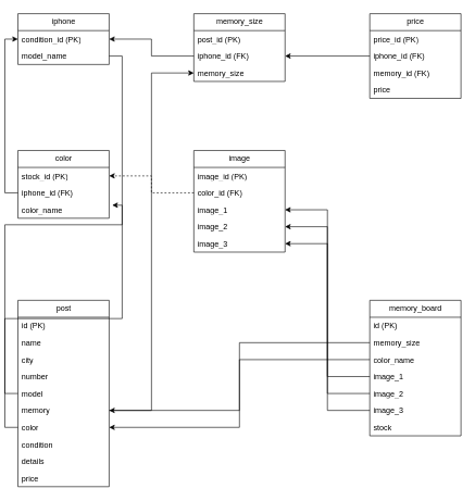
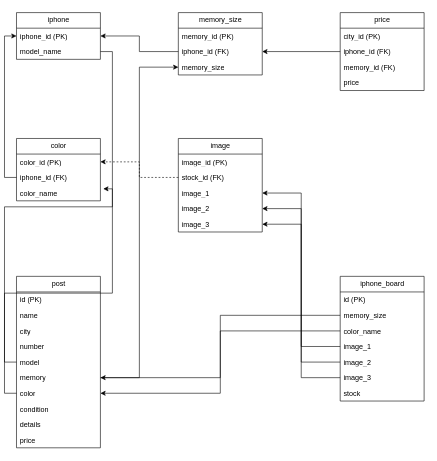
  <mxCell id="0" />
  <mxCell id="1" parent="0" />
  <mxCell id="2" value="iphone" style="swimlane;fontStyle=0;childLayout=stackLayout;horizontal=1;startSize=26;fillColor=none;horizontalStack=0;resizeParent=1;resizeParentMax=0;resizeLast=0;collapsible=1;marginBottom=0;html=1;" vertex="1" parent="1"><mxGeometry x="20" y="20" width="140" height="78" as="geometry" /></mxCell>
- <mxCell id="3" value="condition_id (PK)" style="text;strokeColor=none;fillColor=none;align=left;verticalAlign=top;spacingLeft=4;spacingRight=4;overflow=hidden;rotatable=0;points=[[0,0.5],[1,0.5]];portConstraint=eastwest;whiteSpace=wrap;html=1;" vertex="1" parent="2"><mxGeometry y="26" width="140" height="26" as="geometry" /></mxCell>
+ <mxCell id="3" value="iphone_id (PK)" style="text;strokeColor=none;fillColor=none;align=left;verticalAlign=top;spacingLeft=4;spacingRight=4;overflow=hidden;rotatable=0;points=[[0,0.5],[1,0.5]];portConstraint=eastwest;whiteSpace=wrap;html=1;" vertex="1" parent="2"><mxGeometry y="26" width="140" height="26" as="geometry" /></mxCell>
  <mxCell id="4" value="model_name" style="text;strokeColor=none;fillColor=none;align=left;verticalAlign=top;spacingLeft=4;spacingRight=4;overflow=hidden;rotatable=0;points=[[0,0.5],[1,0.5]];portConstraint=eastwest;whiteSpace=wrap;html=1;" vertex="1" parent="2"><mxGeometry y="52" width="140" height="26" as="geometry" /></mxCell>
  <mxCell id="5" value="memory_size" style="swimlane;fontStyle=0;childLayout=stackLayout;horizontal=1;startSize=26;fillColor=none;horizontalStack=0;resizeParent=1;resizeParentMax=0;resizeLast=0;collapsible=1;marginBottom=0;html=1;" vertex="1" parent="1"><mxGeometry x="290" y="20" width="140" height="104" as="geometry" /></mxCell>
- <mxCell id="6" value="post_id (PK)" style="text;strokeColor=none;fillColor=none;align=left;verticalAlign=top;spacingLeft=4;spacingRight=4;overflow=hidden;rotatable=0;points=[[0,0.5],[1,0.5]];portConstraint=eastwest;whiteSpace=wrap;html=1;" vertex="1" parent="5"><mxGeometry y="26" width="140" height="26" as="geometry" /></mxCell>
+ <mxCell id="6" value="memory_id (PK)" style="text;strokeColor=none;fillColor=none;align=left;verticalAlign=top;spacingLeft=4;spacingRight=4;overflow=hidden;rotatable=0;points=[[0,0.5],[1,0.5]];portConstraint=eastwest;whiteSpace=wrap;html=1;" vertex="1" parent="5"><mxGeometry y="26" width="140" height="26" as="geometry" /></mxCell>
  <mxCell id="7" value="iphone_id (FK)" style="text;strokeColor=none;fillColor=none;align=left;verticalAlign=top;spacingLeft=4;spacingRight=4;overflow=hidden;rotatable=0;points=[[0,0.5],[1,0.5]];portConstraint=eastwest;whiteSpace=wrap;html=1;" vertex="1" parent="5"><mxGeometry y="52" width="140" height="26" as="geometry" /></mxCell>
  <mxCell id="8" value="memory_size" style="text;strokeColor=none;fillColor=none;align=left;verticalAlign=top;spacingLeft=4;spacingRight=4;overflow=hidden;rotatable=0;points=[[0,0.5],[1,0.5]];portConstraint=eastwest;whiteSpace=wrap;html=1;" vertex="1" parent="5"><mxGeometry y="78" width="140" height="26" as="geometry" /></mxCell>
  <mxCell id="9" value="price" style="swimlane;fontStyle=0;childLayout=stackLayout;horizontal=1;startSize=26;fillColor=none;horizontalStack=0;resizeParent=1;resizeParentMax=0;resizeLast=0;collapsible=1;marginBottom=0;html=1;" vertex="1" parent="1"><mxGeometry x="560" y="20" width="140" height="130" as="geometry" /></mxCell>
- <mxCell id="10" value="price_id (PK)" style="text;strokeColor=none;fillColor=none;align=left;verticalAlign=top;spacingLeft=4;spacingRight=4;overflow=hidden;rotatable=0;points=[[0,0.5],[1,0.5]];portConstraint=eastwest;whiteSpace=wrap;html=1;" vertex="1" parent="9"><mxGeometry y="26" width="140" height="26" as="geometry" /></mxCell>
+ <mxCell id="10" value="city_id (PK)" style="text;strokeColor=none;fillColor=none;align=left;verticalAlign=top;spacingLeft=4;spacingRight=4;overflow=hidden;rotatable=0;points=[[0,0.5],[1,0.5]];portConstraint=eastwest;whiteSpace=wrap;html=1;" vertex="1" parent="9"><mxGeometry y="26" width="140" height="26" as="geometry" /></mxCell>
  <mxCell id="11" value="iphone_id (FK)" style="text;strokeColor=none;fillColor=none;align=left;verticalAlign=top;spacingLeft=4;spacingRight=4;overflow=hidden;rotatable=0;points=[[0,0.5],[1,0.5]];portConstraint=eastwest;whiteSpace=wrap;html=1;" vertex="1" parent="9"><mxGeometry y="52" width="140" height="26" as="geometry" /></mxCell>
  <mxCell id="12" value="memory_id (FK)" style="text;strokeColor=none;fillColor=none;align=left;verticalAlign=top;spacingLeft=4;spacingRight=4;overflow=hidden;rotatable=0;points=[[0,0.5],[1,0.5]];portConstraint=eastwest;whiteSpace=wrap;html=1;" vertex="1" parent="9"><mxGeometry y="78" width="140" height="26" as="geometry" /></mxCell>
  <mxCell id="13" value="price" style="text;strokeColor=none;fillColor=none;align=left;verticalAlign=top;spacingLeft=4;spacingRight=4;overflow=hidden;rotatable=0;points=[[0,0.5],[1,0.5]];portConstraint=eastwest;whiteSpace=wrap;html=1;" vertex="1" parent="9"><mxGeometry y="104" width="140" height="26" as="geometry" /></mxCell>
  <mxCell id="14" value="color" style="swimlane;fontStyle=0;childLayout=stackLayout;horizontal=1;startSize=26;fillColor=none;horizontalStack=0;resizeParent=1;resizeParentMax=0;resizeLast=0;collapsible=1;marginBottom=0;html=1;" vertex="1" parent="1"><mxGeometry x="20" y="230" width="140" height="104" as="geometry" /></mxCell>
- <mxCell id="15" value="stock_id (PK)" style="text;strokeColor=none;fillColor=none;align=left;verticalAlign=top;spacingLeft=4;spacingRight=4;overflow=hidden;rotatable=0;points=[[0,0.5],[1,0.5]];portConstraint=eastwest;whiteSpace=wrap;html=1;" vertex="1" parent="14"><mxGeometry y="26" width="140" height="26" as="geometry" /></mxCell>
+ <mxCell id="15" value="color_id (PK)" style="text;strokeColor=none;fillColor=none;align=left;verticalAlign=top;spacingLeft=4;spacingRight=4;overflow=hidden;rotatable=0;points=[[0,0.5],[1,0.5]];portConstraint=eastwest;whiteSpace=wrap;html=1;" vertex="1" parent="14"><mxGeometry y="26" width="140" height="26" as="geometry" /></mxCell>
  <mxCell id="16" value="iphone_id (FK)" style="text;strokeColor=none;fillColor=none;align=left;verticalAlign=top;spacingLeft=4;spacingRight=4;overflow=hidden;rotatable=0;points=[[0,0.5],[1,0.5]];portConstraint=eastwest;whiteSpace=wrap;html=1;" vertex="1" parent="14"><mxGeometry y="52" width="140" height="26" as="geometry" /></mxCell>
  <mxCell id="17" value="color_name" style="text;strokeColor=none;fillColor=none;align=left;verticalAlign=top;spacingLeft=4;spacingRight=4;overflow=hidden;rotatable=0;points=[[0,0.5],[1,0.5]];portConstraint=eastwest;whiteSpace=wrap;html=1;" vertex="1" parent="14"><mxGeometry y="78" width="140" height="26" as="geometry" /></mxCell>
  <mxCell id="18" value="image" style="swimlane;fontStyle=0;childLayout=stackLayout;horizontal=1;startSize=26;fillColor=none;horizontalStack=0;resizeParent=1;resizeParentMax=0;resizeLast=0;collapsible=1;marginBottom=0;html=1;" vertex="1" parent="1"><mxGeometry x="290" y="230" width="140" height="156" as="geometry" /></mxCell>
  <mxCell id="19" value="image_id (PK)" style="text;strokeColor=none;fillColor=none;align=left;verticalAlign=top;spacingLeft=4;spacingRight=4;overflow=hidden;rotatable=0;points=[[0,0.5],[1,0.5]];portConstraint=eastwest;whiteSpace=wrap;html=1;" vertex="1" parent="18"><mxGeometry y="26" width="140" height="26" as="geometry" /></mxCell>
- <mxCell id="20" value="color_id (FK)" style="text;strokeColor=none;fillColor=none;align=left;verticalAlign=top;spacingLeft=4;spacingRight=4;overflow=hidden;rotatable=0;points=[[0,0.5],[1,0.5]];portConstraint=eastwest;whiteSpace=wrap;html=1;" vertex="1" parent="18"><mxGeometry y="52" width="140" height="26" as="geometry" /></mxCell>
+ <mxCell id="20" value="stock_id (FK)" style="text;strokeColor=none;fillColor=none;align=left;verticalAlign=top;spacingLeft=4;spacingRight=4;overflow=hidden;rotatable=0;points=[[0,0.5],[1,0.5]];portConstraint=eastwest;whiteSpace=wrap;html=1;" vertex="1" parent="18"><mxGeometry y="52" width="140" height="26" as="geometry" /></mxCell>
  <mxCell id="21" value="image_1" style="text;strokeColor=none;fillColor=none;align=left;verticalAlign=top;spacingLeft=4;spacingRight=4;overflow=hidden;rotatable=0;points=[[0,0.5],[1,0.5]];portConstraint=eastwest;whiteSpace=wrap;html=1;" vertex="1" parent="18"><mxGeometry y="78" width="140" height="26" as="geometry" /></mxCell>
  <mxCell id="22" value="image_2" style="text;strokeColor=none;fillColor=none;align=left;verticalAlign=top;spacingLeft=4;spacingRight=4;overflow=hidden;rotatable=0;points=[[0,0.5],[1,0.5]];portConstraint=eastwest;whiteSpace=wrap;html=1;" vertex="1" parent="18"><mxGeometry y="104" width="140" height="26" as="geometry" /></mxCell>
  <mxCell id="23" value="image_3" style="text;strokeColor=none;fillColor=none;align=left;verticalAlign=top;spacingLeft=4;spacingRight=4;overflow=hidden;rotatable=0;points=[[0,0.5],[1,0.5]];portConstraint=eastwest;whiteSpace=wrap;html=1;" vertex="1" parent="18"><mxGeometry y="130" width="140" height="26" as="geometry" /></mxCell>
  <mxCell id="24" value="post" style="swimlane;fontStyle=0;childLayout=stackLayout;horizontal=1;startSize=26;fillColor=none;horizontalStack=0;resizeParent=1;resizeParentMax=0;resizeLast=0;collapsible=1;marginBottom=0;html=1;" vertex="1" parent="1"><mxGeometry x="20" y="460" width="140" height="286" as="geometry" /></mxCell>
  <mxCell id="25" value="id (PK)" style="text;strokeColor=none;fillColor=none;align=left;verticalAlign=top;spacingLeft=4;spacingRight=4;overflow=hidden;rotatable=0;points=[[0,0.5],[1,0.5]];portConstraint=eastwest;whiteSpace=wrap;html=1;" vertex="1" parent="24"><mxGeometry y="26" width="140" height="26" as="geometry" /></mxCell>
  <mxCell id="26" value="name" style="text;strokeColor=none;fillColor=none;align=left;verticalAlign=top;spacingLeft=4;spacingRight=4;overflow=hidden;rotatable=0;points=[[0,0.5],[1,0.5]];portConstraint=eastwest;whiteSpace=wrap;html=1;" vertex="1" parent="24"><mxGeometry y="52" width="140" height="26" as="geometry" /></mxCell>
  <mxCell id="27" value="city" style="text;strokeColor=none;fillColor=none;align=left;verticalAlign=top;spacingLeft=4;spacingRight=4;overflow=hidden;rotatable=0;points=[[0,0.5],[1,0.5]];portConstraint=eastwest;whiteSpace=wrap;html=1;" vertex="1" parent="24"><mxGeometry y="78" width="140" height="26" as="geometry" /></mxCell>
  <mxCell id="28" value="number" style="text;strokeColor=none;fillColor=none;align=left;verticalAlign=top;spacingLeft=4;spacingRight=4;overflow=hidden;rotatable=0;points=[[0,0.5],[1,0.5]];portConstraint=eastwest;whiteSpace=wrap;html=1;" vertex="1" parent="24"><mxGeometry y="104" width="140" height="26" as="geometry" /></mxCell>
  <mxCell id="29" value="model" style="text;strokeColor=none;fillColor=none;align=left;verticalAlign=top;spacingLeft=4;spacingRight=4;overflow=hidden;rotatable=0;points=[[0,0.5],[1,0.5]];portConstraint=eastwest;whiteSpace=wrap;html=1;" vertex="1" parent="24"><mxGeometry y="130" width="140" height="26" as="geometry" /></mxCell>
  <mxCell id="30" value="memory" style="text;strokeColor=none;fillColor=none;align=left;verticalAlign=top;spacingLeft=4;spacingRight=4;overflow=hidden;rotatable=0;points=[[0,0.5],[1,0.5]];portConstraint=eastwest;whiteSpace=wrap;html=1;" vertex="1" parent="24"><mxGeometry y="156" width="140" height="26" as="geometry" /></mxCell>
  <mxCell id="31" value="color" style="text;strokeColor=none;fillColor=none;align=left;verticalAlign=top;spacingLeft=4;spacingRight=4;overflow=hidden;rotatable=0;points=[[0,0.5],[1,0.5]];portConstraint=eastwest;whiteSpace=wrap;html=1;" vertex="1" parent="24"><mxGeometry y="182" width="140" height="26" as="geometry" /></mxCell>
  <mxCell id="32" value="condition" style="text;strokeColor=none;fillColor=none;align=left;verticalAlign=top;spacingLeft=4;spacingRight=4;overflow=hidden;rotatable=0;points=[[0,0.5],[1,0.5]];portConstraint=eastwest;whiteSpace=wrap;html=1;" vertex="1" parent="24"><mxGeometry y="208" width="140" height="26" as="geometry" /></mxCell>
  <mxCell id="33" value="details" style="text;strokeColor=none;fillColor=none;align=left;verticalAlign=top;spacingLeft=4;spacingRight=4;overflow=hidden;rotatable=0;points=[[0,0.5],[1,0.5]];portConstraint=eastwest;whiteSpace=wrap;html=1;" vertex="1" parent="24"><mxGeometry y="234" width="140" height="26" as="geometry" /></mxCell>
  <mxCell id="34" value="price" style="text;strokeColor=none;fillColor=none;align=left;verticalAlign=top;spacingLeft=4;spacingRight=4;overflow=hidden;rotatable=0;points=[[0,0.5],[1,0.5]];portConstraint=eastwest;whiteSpace=wrap;html=1;" vertex="1" parent="24"><mxGeometry y="260" width="140" height="26" as="geometry" /></mxCell>
- <mxCell id="35" value="memory_board" style="swimlane;fontStyle=0;childLayout=stackLayout;horizontal=1;startSize=26;fillColor=none;horizontalStack=0;resizeParent=1;resizeParentMax=0;resizeLast=0;collapsible=1;marginBottom=0;html=1;" vertex="1" parent="1"><mxGeometry x="560" y="460" width="140" height="208" as="geometry" /></mxCell>
+ <mxCell id="35" value="iphone_board" style="swimlane;fontStyle=0;childLayout=stackLayout;horizontal=1;startSize=26;fillColor=none;horizontalStack=0;resizeParent=1;resizeParentMax=0;resizeLast=0;collapsible=1;marginBottom=0;html=1;" vertex="1" parent="1"><mxGeometry x="560" y="460" width="140" height="208" as="geometry" /></mxCell>
  <mxCell id="36" value="id (PK)" style="text;strokeColor=none;fillColor=none;align=left;verticalAlign=top;spacingLeft=4;spacingRight=4;overflow=hidden;rotatable=0;points=[[0,0.5],[1,0.5]];portConstraint=eastwest;whiteSpace=wrap;html=1;" vertex="1" parent="35"><mxGeometry y="26" width="140" height="26" as="geometry" /></mxCell>
  <mxCell id="37" value="memory_size" style="text;strokeColor=none;fillColor=none;align=left;verticalAlign=top;spacingLeft=4;spacingRight=4;overflow=hidden;rotatable=0;points=[[0,0.5],[1,0.5]];portConstraint=eastwest;whiteSpace=wrap;html=1;" vertex="1" parent="35"><mxGeometry y="52" width="140" height="26" as="geometry" /></mxCell>
  <mxCell id="38" value="color_name" style="text;strokeColor=none;fillColor=none;align=left;verticalAlign=top;spacingLeft=4;spacingRight=4;overflow=hidden;rotatable=0;points=[[0,0.5],[1,0.5]];portConstraint=eastwest;whiteSpace=wrap;html=1;" vertex="1" parent="35"><mxGeometry y="78" width="140" height="26" as="geometry" /></mxCell>
  <mxCell id="39" value="image_1" style="text;strokeColor=none;fillColor=none;align=left;verticalAlign=top;spacingLeft=4;spacingRight=4;overflow=hidden;rotatable=0;points=[[0,0.5],[1,0.5]];portConstraint=eastwest;whiteSpace=wrap;html=1;" vertex="1" parent="35"><mxGeometry y="104" width="140" height="26" as="geometry" /></mxCell>
  <mxCell id="40" value="image_2" style="text;strokeColor=none;fillColor=none;align=left;verticalAlign=top;spacingLeft=4;spacingRight=4;overflow=hidden;rotatable=0;points=[[0,0.5],[1,0.5]];portConstraint=eastwest;whiteSpace=wrap;html=1;" vertex="1" parent="35"><mxGeometry y="130" width="140" height="26" as="geometry" /></mxCell>
  <mxCell id="41" value="image_3" style="text;strokeColor=none;fillColor=none;align=left;verticalAlign=top;spacingLeft=4;spacingRight=4;overflow=hidden;rotatable=0;points=[[0,0.5],[1,0.5]];portConstraint=eastwest;whiteSpace=wrap;html=1;" vertex="1" parent="35"><mxGeometry y="156" width="140" height="26" as="geometry" /></mxCell>
  <mxCell id="42" value="stock" style="text;strokeColor=none;fillColor=none;align=left;verticalAlign=top;spacingLeft=4;spacingRight=4;overflow=hidden;rotatable=0;points=[[0,0.5],[1,0.5]];portConstraint=eastwest;whiteSpace=wrap;html=1;" vertex="1" parent="35"><mxGeometry y="182" width="140" height="26" as="geometry" /></mxCell>
  <mxCell id="43" style="edgeStyle=orthogonalEdgeStyle;rounded=0;orthogonalLoop=1;jettySize=auto;html=1;exitX=0;exitY=0.5;exitDx=0;exitDy=0;entryX=1;entryY=0.5;entryDx=0;entryDy=0;" edge="1" parent="1" source="7" target="3"><mxGeometry relative="1" as="geometry" /></mxCell>
  <mxCell id="44" style="edgeStyle=orthogonalEdgeStyle;rounded=0;orthogonalLoop=1;jettySize=auto;html=1;exitX=0;exitY=0.5;exitDx=0;exitDy=0;entryX=1;entryY=0.5;entryDx=0;entryDy=0;" edge="1" parent="1" source="11" target="7"><mxGeometry relative="1" as="geometry" /></mxCell>
  <mxCell id="45" style="edgeStyle=orthogonalEdgeStyle;rounded=0;orthogonalLoop=1;jettySize=auto;html=1;exitX=0;exitY=0.5;exitDx=0;exitDy=0;entryX=0;entryY=0.5;entryDx=0;entryDy=0;" edge="1" parent="1" source="16" target="3"><mxGeometry relative="1" as="geometry" /></mxCell>
  <mxCell id="46" style="edgeStyle=orthogonalEdgeStyle;rounded=0;orthogonalLoop=1;jettySize=auto;html=1;exitX=0;exitY=0.5;exitDx=0;exitDy=0;entryX=1;entryY=0.5;entryDx=0;entryDy=0;dashed=1;" edge="1" parent="1" source="20" target="15"><mxGeometry relative="1" as="geometry" /></mxCell>
  <mxCell id="47" style="edgeStyle=orthogonalEdgeStyle;rounded=0;orthogonalLoop=1;jettySize=auto;html=1;entryX=1;entryY=0.5;entryDx=0;entryDy=0;endArrow=none;" edge="1" parent="1" source="29" target="4"><mxGeometry relative="1" as="geometry" /></mxCell>
  <mxCell id="48" style="edgeStyle=orthogonalEdgeStyle;rounded=0;orthogonalLoop=1;jettySize=auto;html=1;entryX=0;entryY=0.5;entryDx=0;entryDy=0;" edge="1" parent="1" source="30" target="8"><mxGeometry relative="1" as="geometry" /></mxCell>
  <mxCell id="49" style="edgeStyle=orthogonalEdgeStyle;rounded=0;orthogonalLoop=1;jettySize=auto;html=1;entryX=1.034;entryY=0.231;entryDx=0;entryDy=0;entryPerimeter=0;" edge="1" parent="1" source="31" target="17"><mxGeometry relative="1" as="geometry" /></mxCell>
  <mxCell id="50" style="edgeStyle=orthogonalEdgeStyle;rounded=0;orthogonalLoop=1;jettySize=auto;html=1;" edge="1" parent="1" source="37" target="30"><mxGeometry relative="1" as="geometry" /></mxCell>
  <mxCell id="51" style="edgeStyle=orthogonalEdgeStyle;rounded=0;orthogonalLoop=1;jettySize=auto;html=1;" edge="1" parent="1" source="38" target="31"><mxGeometry relative="1" as="geometry" /></mxCell>
  <mxCell id="52" style="edgeStyle=orthogonalEdgeStyle;rounded=0;orthogonalLoop=1;jettySize=auto;html=1;entryX=1;entryY=0.5;entryDx=0;entryDy=0;" edge="1" parent="1" source="39" target="21"><mxGeometry relative="1" as="geometry" /></mxCell>
  <mxCell id="53" style="edgeStyle=orthogonalEdgeStyle;rounded=0;orthogonalLoop=1;jettySize=auto;html=1;entryX=1;entryY=0.5;entryDx=0;entryDy=0;" edge="1" parent="1" source="40" target="22"><mxGeometry relative="1" as="geometry" /></mxCell>
  <mxCell id="54" style="edgeStyle=orthogonalEdgeStyle;rounded=0;orthogonalLoop=1;jettySize=auto;html=1;entryX=1;entryY=0.5;entryDx=0;entryDy=0;" edge="1" parent="1" source="41" target="23"><mxGeometry relative="1" as="geometry" /></mxCell>
